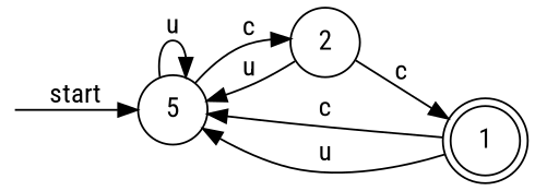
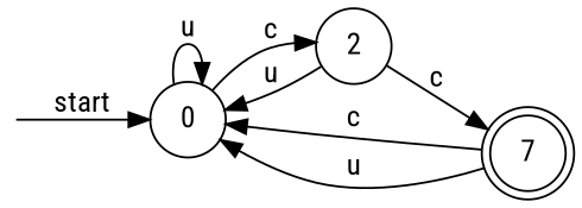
  digraph {
    fontname="Roboto Condensed"
    rankdir=LR
    node [fontname="Roboto Condensed" shape=circle]
    edge [fontname="Roboto Condensed"]
    __start [shape=point style=invis]
-   0 [label=5]
+   0
    2
-   1 [shape=doublecircle]
+   1 [shape=doublecircle label=7]
    __start -> 0 [label=start]
    0 -> 0 [label=u]
    0 -> 2 [label=c]
    2 -> 0 [label=u]
    2 -> 1 [label=c]
    1 -> 0 [label=c]
    1 -> 0 [label=u]
  }
